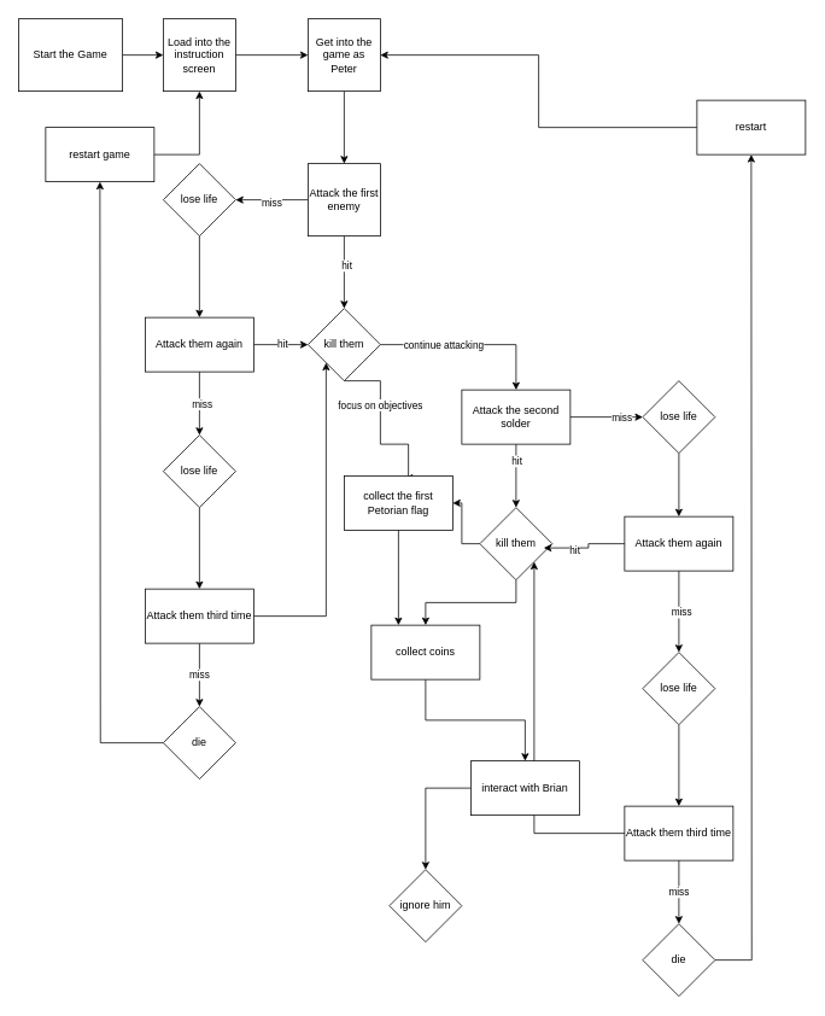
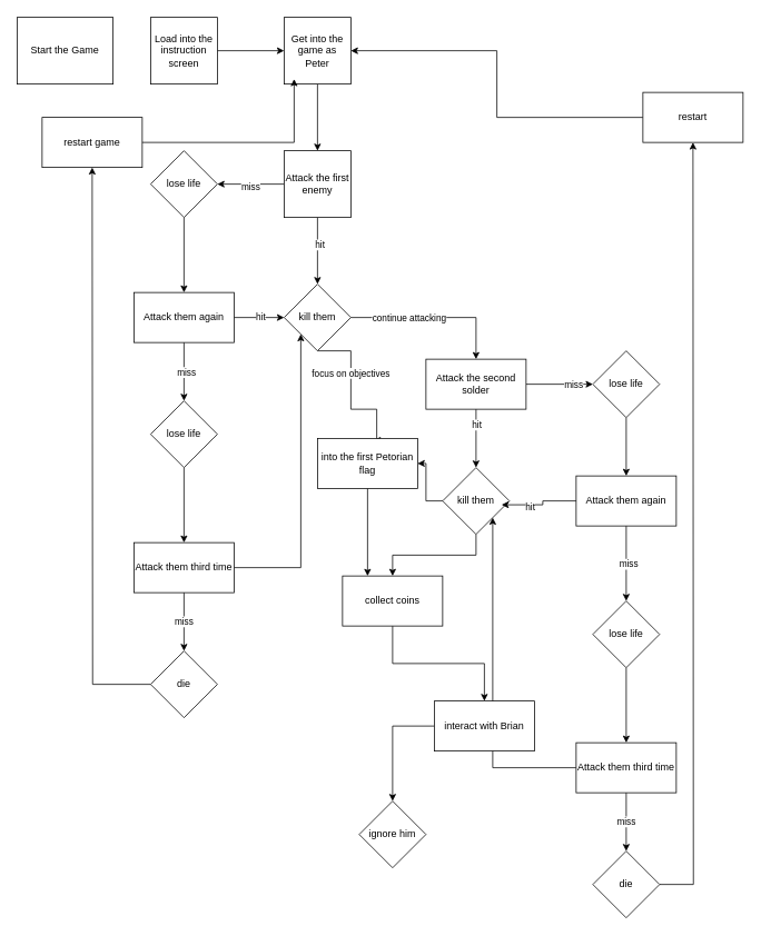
  <mxCell id="0" />
  <mxCell id="1" parent="0" />
- <mxCell id="2" value="" style="edgeStyle=orthogonalEdgeStyle;rounded=0;orthogonalLoop=1;jettySize=auto;html=1;" edge="1" parent="1" source="3" target="5"><mxGeometry relative="1" as="geometry" /></mxCell>
  <mxCell id="3" value="Start the Game" style="whiteSpace=wrap;html=1;aspect=fixed;" vertex="1" parent="1"><mxGeometry x="20" y="20" width="115" height="80" as="geometry" /></mxCell>
  <mxCell id="4" value="" style="edgeStyle=orthogonalEdgeStyle;rounded=0;orthogonalLoop=1;jettySize=auto;html=1;" edge="1" parent="1" source="5" target="7"><mxGeometry relative="1" as="geometry" /></mxCell>
  <mxCell id="5" value="Load into the instruction screen" style="whiteSpace=wrap;html=1;aspect=fixed;" vertex="1" parent="1"><mxGeometry x="180" y="20" width="80" height="80" as="geometry" /></mxCell>
  <mxCell id="6" value="" style="edgeStyle=orthogonalEdgeStyle;rounded=0;orthogonalLoop=1;jettySize=auto;html=1;" edge="1" parent="1" source="7" target="12"><mxGeometry relative="1" as="geometry" /></mxCell>
  <mxCell id="7" value="Get into the game as Peter" style="whiteSpace=wrap;html=1;aspect=fixed;" vertex="1" parent="1"><mxGeometry x="340" y="20" width="80" height="80" as="geometry" /></mxCell>
  <mxCell id="8" value="" style="edgeStyle=orthogonalEdgeStyle;rounded=0;orthogonalLoop=1;jettySize=auto;html=1;" edge="1" parent="1" source="12" target="17"><mxGeometry relative="1" as="geometry" /></mxCell>
  <mxCell id="9" value="hit" style="edgeLabel;html=1;align=center;verticalAlign=middle;resizable=0;points=[];" vertex="1" connectable="0" parent="8"><mxGeometry x="-0.208" y="2" relative="1" as="geometry"><mxPoint as="offset" /></mxGeometry></mxCell>
  <mxCell id="10" value="" style="edgeStyle=orthogonalEdgeStyle;rounded=0;orthogonalLoop=1;jettySize=auto;html=1;" edge="1" parent="1" source="12" target="19"><mxGeometry relative="1" as="geometry" /></mxCell>
  <mxCell id="11" value="miss" style="edgeLabel;html=1;align=center;verticalAlign=middle;resizable=0;points=[];" vertex="1" connectable="0" parent="10"><mxGeometry x="0.033" y="2" relative="1" as="geometry"><mxPoint as="offset" /></mxGeometry></mxCell>
  <mxCell id="12" value="Attack the first enemy" style="whiteSpace=wrap;html=1;aspect=fixed;" vertex="1" parent="1"><mxGeometry x="340" y="180" width="80" height="80" as="geometry" /></mxCell>
  <mxCell id="13" value="" style="edgeStyle=orthogonalEdgeStyle;rounded=0;orthogonalLoop=1;jettySize=auto;html=1;" edge="1" parent="1" source="17" target="39"><mxGeometry relative="1" as="geometry" /></mxCell>
  <mxCell id="14" value="continue attacking" style="edgeLabel;html=1;align=center;verticalAlign=middle;resizable=0;points=[];" vertex="1" connectable="0" parent="13"><mxGeometry x="-0.313" relative="1" as="geometry"><mxPoint as="offset" /></mxGeometry></mxCell>
  <mxCell id="15" style="edgeStyle=orthogonalEdgeStyle;rounded=0;orthogonalLoop=1;jettySize=auto;html=1;exitX=0.5;exitY=1;exitDx=0;exitDy=0;entryX=0.561;entryY=0.039;entryDx=0;entryDy=0;entryPerimeter=0;" edge="1" parent="1" source="17" target="41"><mxGeometry relative="1" as="geometry"><mxPoint x="450" y="520" as="targetPoint" /><Array as="points"><mxPoint x="420" y="420" /><mxPoint x="420" y="490" /><mxPoint x="451" y="490" /><mxPoint x="451" y="527" /></Array></mxGeometry></mxCell>
  <mxCell id="16" value="focus on objectives" style="edgeLabel;html=1;align=center;verticalAlign=middle;resizable=0;points=[];" vertex="1" connectable="0" parent="15"><mxGeometry x="-0.277" y="-1" relative="1" as="geometry"><mxPoint as="offset" /></mxGeometry></mxCell>
  <mxCell id="17" value="kill them" style="rhombus;whiteSpace=wrap;html=1;" vertex="1" parent="1"><mxGeometry x="340" y="340" width="80" height="80" as="geometry" /></mxCell>
  <mxCell id="18" value="" style="edgeStyle=orthogonalEdgeStyle;rounded=0;orthogonalLoop=1;jettySize=auto;html=1;" edge="1" parent="1" source="19" target="24"><mxGeometry relative="1" as="geometry" /></mxCell>
  <mxCell id="19" value="lose life" style="rhombus;whiteSpace=wrap;html=1;" vertex="1" parent="1"><mxGeometry x="180" y="180" width="80" height="80" as="geometry" /></mxCell>
  <mxCell id="20" value="" style="edgeStyle=orthogonalEdgeStyle;rounded=0;orthogonalLoop=1;jettySize=auto;html=1;" edge="1" parent="1" source="24" target="17"><mxGeometry relative="1" as="geometry" /></mxCell>
  <mxCell id="21" value="hit" style="edgeLabel;html=1;align=center;verticalAlign=middle;resizable=0;points=[];" vertex="1" connectable="0" parent="20"><mxGeometry x="0.022" y="1" relative="1" as="geometry"><mxPoint as="offset" /></mxGeometry></mxCell>
  <mxCell id="22" value="" style="edgeStyle=orthogonalEdgeStyle;rounded=0;orthogonalLoop=1;jettySize=auto;html=1;" edge="1" parent="1" source="24" target="26"><mxGeometry relative="1" as="geometry" /></mxCell>
  <mxCell id="23" value="miss" style="edgeLabel;html=1;align=center;verticalAlign=middle;resizable=0;points=[];" vertex="1" connectable="0" parent="22"><mxGeometry x="-0.009" y="2" relative="1" as="geometry"><mxPoint as="offset" /></mxGeometry></mxCell>
  <mxCell id="24" value="Attack them again" style="whiteSpace=wrap;html=1;" vertex="1" parent="1"><mxGeometry x="160" y="350" width="120" height="60" as="geometry" /></mxCell>
  <mxCell id="25" value="" style="edgeStyle=orthogonalEdgeStyle;rounded=0;orthogonalLoop=1;jettySize=auto;html=1;" edge="1" parent="1" source="26" target="30"><mxGeometry relative="1" as="geometry" /></mxCell>
  <mxCell id="26" value="lose life" style="rhombus;whiteSpace=wrap;html=1;" vertex="1" parent="1"><mxGeometry x="180" y="480" width="80" height="80" as="geometry" /></mxCell>
  <mxCell id="27" value="" style="edgeStyle=orthogonalEdgeStyle;rounded=0;orthogonalLoop=1;jettySize=auto;html=1;" edge="1" parent="1" source="30" target="32"><mxGeometry relative="1" as="geometry" /></mxCell>
  <mxCell id="28" value="miss" style="edgeLabel;html=1;align=center;verticalAlign=middle;resizable=0;points=[];" vertex="1" connectable="0" parent="27"><mxGeometry x="-0.038" y="-1" relative="1" as="geometry"><mxPoint as="offset" /></mxGeometry></mxCell>
  <mxCell id="29" style="edgeStyle=orthogonalEdgeStyle;rounded=0;orthogonalLoop=1;jettySize=auto;html=1;exitX=1;exitY=0.5;exitDx=0;exitDy=0;entryX=0;entryY=1;entryDx=0;entryDy=0;" edge="1" parent="1" source="30" target="17"><mxGeometry relative="1" as="geometry" /></mxCell>
  <mxCell id="30" value="Attack them third time" style="whiteSpace=wrap;html=1;" vertex="1" parent="1"><mxGeometry x="160" y="650" width="120" height="60" as="geometry" /></mxCell>
  <mxCell id="31" style="edgeStyle=orthogonalEdgeStyle;rounded=0;orthogonalLoop=1;jettySize=auto;html=1;" edge="1" parent="1" source="32"><mxGeometry relative="1" as="geometry"><mxPoint x="110" y="200" as="targetPoint" /></mxGeometry></mxCell>
  <mxCell id="32" value="die" style="rhombus;whiteSpace=wrap;html=1;" vertex="1" parent="1"><mxGeometry x="180" y="780" width="80" height="80" as="geometry" /></mxCell>
  <mxCell id="33" value="restart game" style="rounded=0;whiteSpace=wrap;html=1;" vertex="1" parent="1"><mxGeometry x="50" y="140" width="120" height="60" as="geometry" /></mxCell>
- <mxCell id="34" style="edgeStyle=orthogonalEdgeStyle;rounded=0;orthogonalLoop=1;jettySize=auto;html=1;exitX=1;exitY=0.5;exitDx=0;exitDy=0;" edge="1" parent="1" source="33" target="5"><mxGeometry relative="1" as="geometry" /></mxCell>
+ <mxCell id="34" style="edgeStyle=orthogonalEdgeStyle;rounded=0;orthogonalLoop=1;jettySize=auto;html=1;exitX=1;exitY=0.5;exitDx=0;exitDy=0;entryX=0.15;entryY=0.925;entryDx=0;entryDy=0;entryPerimeter=0;" edge="1" parent="1" source="33" target="7"><mxGeometry relative="1" as="geometry" /></mxCell>
  <mxCell id="35" value="" style="edgeStyle=orthogonalEdgeStyle;rounded=0;orthogonalLoop=1;jettySize=auto;html=1;" edge="1" parent="1" source="39" target="44"><mxGeometry relative="1" as="geometry" /></mxCell>
  <mxCell id="36" value="hit" style="edgeLabel;html=1;align=center;verticalAlign=middle;resizable=0;points=[];" vertex="1" connectable="0" parent="35"><mxGeometry x="-0.486" relative="1" as="geometry"><mxPoint as="offset" /></mxGeometry></mxCell>
  <mxCell id="37" style="edgeStyle=orthogonalEdgeStyle;rounded=0;orthogonalLoop=1;jettySize=auto;html=1;" edge="1" parent="1" source="39" target="46"><mxGeometry relative="1" as="geometry" /></mxCell>
  <mxCell id="38" value="miss" style="edgeLabel;html=1;align=center;verticalAlign=middle;resizable=0;points=[];" vertex="1" connectable="0" parent="37"><mxGeometry x="0.392" relative="1" as="geometry"><mxPoint as="offset" /></mxGeometry></mxCell>
  <mxCell id="39" value="Attack the second solder" style="whiteSpace=wrap;html=1;" vertex="1" parent="1"><mxGeometry x="510" y="430" width="120" height="60" as="geometry" /></mxCell>
  <mxCell id="40" style="edgeStyle=orthogonalEdgeStyle;rounded=0;orthogonalLoop=1;jettySize=auto;html=1;exitX=0.5;exitY=1;exitDx=0;exitDy=0;entryX=0.25;entryY=0;entryDx=0;entryDy=0;" edge="1" parent="1" source="41" target="63"><mxGeometry relative="1" as="geometry" /></mxCell>
- <mxCell id="41" value="collect the first Petorian flag" style="rounded=0;whiteSpace=wrap;html=1;" vertex="1" parent="1"><mxGeometry x="380" y="525" width="120" height="60" as="geometry" /></mxCell>
+ <mxCell id="41" value="into the first Petorian flag" style="rounded=0;whiteSpace=wrap;html=1;" vertex="1" parent="1"><mxGeometry x="380" y="525" width="120" height="60" as="geometry" /></mxCell>
  <mxCell id="42" style="edgeStyle=orthogonalEdgeStyle;rounded=0;orthogonalLoop=1;jettySize=auto;html=1;" edge="1" parent="1" source="44" target="41"><mxGeometry relative="1" as="geometry" /></mxCell>
  <mxCell id="43" value="" style="edgeStyle=orthogonalEdgeStyle;rounded=0;orthogonalLoop=1;jettySize=auto;html=1;" edge="1" parent="1" source="44" target="63"><mxGeometry relative="1" as="geometry" /></mxCell>
  <mxCell id="44" value="kill them" style="rhombus;whiteSpace=wrap;html=1;" vertex="1" parent="1"><mxGeometry x="530" y="560" width="80" height="80" as="geometry" /></mxCell>
  <mxCell id="45" value="" style="edgeStyle=orthogonalEdgeStyle;rounded=0;orthogonalLoop=1;jettySize=auto;html=1;" edge="1" parent="1" source="46" target="49"><mxGeometry relative="1" as="geometry" /></mxCell>
  <mxCell id="46" value="lose life" style="rhombus;whiteSpace=wrap;html=1;" vertex="1" parent="1"><mxGeometry x="710" y="420" width="80" height="80" as="geometry" /></mxCell>
  <mxCell id="47" value="" style="edgeStyle=orthogonalEdgeStyle;rounded=0;orthogonalLoop=1;jettySize=auto;html=1;" edge="1" parent="1" source="49" target="51"><mxGeometry relative="1" as="geometry" /></mxCell>
  <mxCell id="48" value="miss" style="edgeLabel;html=1;align=center;verticalAlign=middle;resizable=0;points=[];" vertex="1" connectable="0" parent="47"><mxGeometry x="-0.009" y="2" relative="1" as="geometry"><mxPoint as="offset" /></mxGeometry></mxCell>
  <mxCell id="49" value="Attack them again" style="whiteSpace=wrap;html=1;" vertex="1" parent="1"><mxGeometry x="690" y="570" width="120" height="60" as="geometry" /></mxCell>
  <mxCell id="50" value="" style="edgeStyle=orthogonalEdgeStyle;rounded=0;orthogonalLoop=1;jettySize=auto;html=1;" edge="1" parent="1" source="51" target="55"><mxGeometry relative="1" as="geometry" /></mxCell>
  <mxCell id="51" value="lose life" style="rhombus;whiteSpace=wrap;html=1;" vertex="1" parent="1"><mxGeometry x="710" y="720" width="80" height="80" as="geometry" /></mxCell>
  <mxCell id="52" value="" style="edgeStyle=orthogonalEdgeStyle;rounded=0;orthogonalLoop=1;jettySize=auto;html=1;" edge="1" parent="1" source="55" target="57"><mxGeometry relative="1" as="geometry" /></mxCell>
  <mxCell id="53" value="miss" style="edgeLabel;html=1;align=center;verticalAlign=middle;resizable=0;points=[];" vertex="1" connectable="0" parent="52"><mxGeometry x="-0.038" y="-1" relative="1" as="geometry"><mxPoint as="offset" /></mxGeometry></mxCell>
  <mxCell id="54" style="edgeStyle=orthogonalEdgeStyle;rounded=0;orthogonalLoop=1;jettySize=auto;html=1;exitX=0;exitY=0.5;exitDx=0;exitDy=0;entryX=1;entryY=1;entryDx=0;entryDy=0;" edge="1" parent="1" source="55" target="44"><mxGeometry relative="1" as="geometry" /></mxCell>
  <mxCell id="55" value="Attack them third time" style="whiteSpace=wrap;html=1;" vertex="1" parent="1"><mxGeometry x="690" y="890" width="120" height="60" as="geometry" /></mxCell>
  <mxCell id="56" style="edgeStyle=orthogonalEdgeStyle;rounded=0;orthogonalLoop=1;jettySize=auto;html=1;exitX=1;exitY=0.5;exitDx=0;exitDy=0;" edge="1" parent="1" source="57"><mxGeometry relative="1" as="geometry"><mxPoint x="830" y="170" as="targetPoint" /></mxGeometry></mxCell>
  <mxCell id="57" value="die" style="rhombus;whiteSpace=wrap;html=1;" vertex="1" parent="1"><mxGeometry x="710" y="1020" width="80" height="80" as="geometry" /></mxCell>
  <mxCell id="58" style="edgeStyle=orthogonalEdgeStyle;rounded=0;orthogonalLoop=1;jettySize=auto;html=1;entryX=0.883;entryY=0.558;entryDx=0;entryDy=0;entryPerimeter=0;" edge="1" parent="1" source="49" target="44"><mxGeometry relative="1" as="geometry" /></mxCell>
  <mxCell id="59" value="hit" style="edgeLabel;html=1;align=center;verticalAlign=middle;resizable=0;points=[];" vertex="1" connectable="0" parent="58"><mxGeometry x="0.274" y="3" relative="1" as="geometry"><mxPoint as="offset" /></mxGeometry></mxCell>
  <mxCell id="60" style="edgeStyle=orthogonalEdgeStyle;rounded=0;orthogonalLoop=1;jettySize=auto;html=1;exitX=0;exitY=0.5;exitDx=0;exitDy=0;entryX=1;entryY=0.5;entryDx=0;entryDy=0;" edge="1" parent="1" source="61" target="7"><mxGeometry relative="1" as="geometry" /></mxCell>
  <mxCell id="61" value="restart" style="rounded=0;whiteSpace=wrap;html=1;" vertex="1" parent="1"><mxGeometry x="770" y="110" width="120" height="60" as="geometry" /></mxCell>
  <mxCell id="62" value="" style="edgeStyle=orthogonalEdgeStyle;rounded=0;orthogonalLoop=1;jettySize=auto;html=1;" edge="1" parent="1" source="63" target="65"><mxGeometry relative="1" as="geometry" /></mxCell>
  <mxCell id="63" value="collect coins" style="whiteSpace=wrap;html=1;" vertex="1" parent="1"><mxGeometry x="410" y="690" width="120" height="60" as="geometry" /></mxCell>
  <mxCell id="64" value="" style="edgeStyle=orthogonalEdgeStyle;rounded=0;orthogonalLoop=1;jettySize=auto;html=1;" edge="1" parent="1" source="65" target="66"><mxGeometry relative="1" as="geometry" /></mxCell>
  <mxCell id="65" value="interact with Brian" style="whiteSpace=wrap;html=1;" vertex="1" parent="1"><mxGeometry x="520" y="840" width="120" height="60" as="geometry" /></mxCell>
  <mxCell id="66" value="ignore him" style="rhombus;whiteSpace=wrap;html=1;" vertex="1" parent="1"><mxGeometry x="430" y="960" width="80" height="80" as="geometry" /></mxCell>
